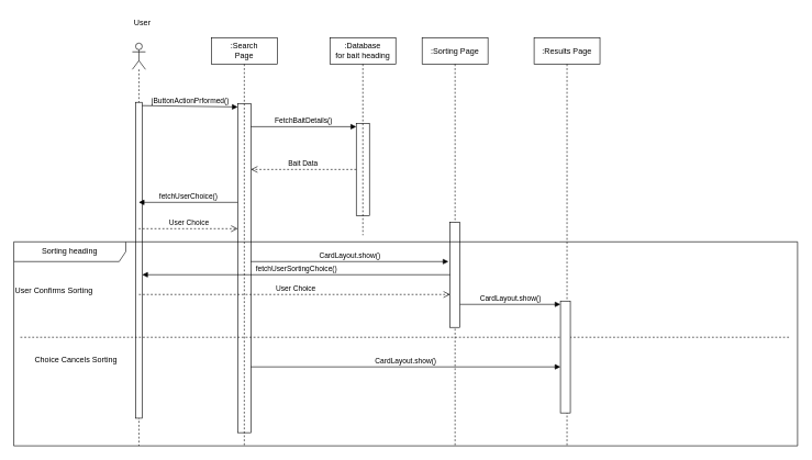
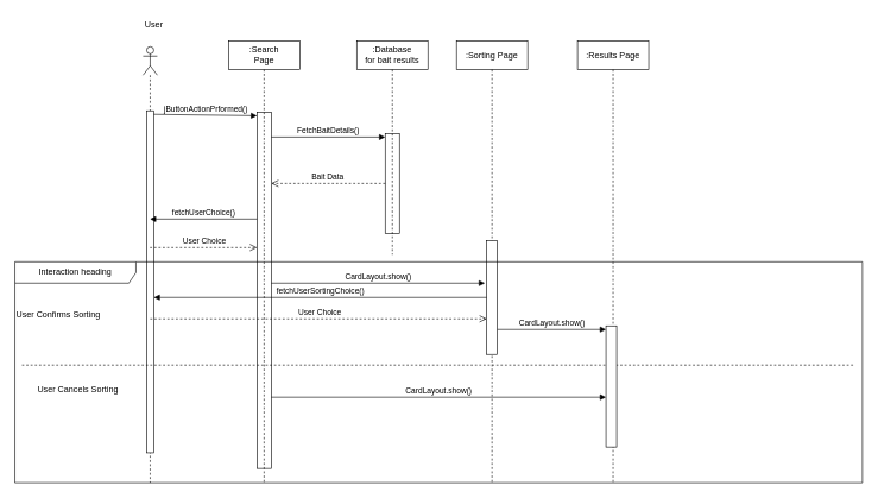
  <mxCell id="0" />
  <mxCell id="1" parent="0" />
  <mxCell id="2" value="" style="shape=umlLifeline;perimeter=lifelinePerimeter;whiteSpace=wrap;html=1;container=1;dropTarget=0;collapsible=0;recursiveResize=0;outlineConnect=0;portConstraint=eastwest;newEdgeStyle={&quot;curved&quot;:0,&quot;rounded&quot;:0};participant=umlActor;" parent="1" vertex="1"><mxGeometry x="200" y="65" width="20" height="612" as="geometry" /></mxCell>
  <mxCell id="3" value="" style="html=1;points=[[0,0,0,0,5],[0,1,0,0,-5],[1,0,0,0,5],[1,1,0,0,-5]];perimeter=orthogonalPerimeter;outlineConnect=0;targetShapes=umlLifeline;portConstraint=eastwest;newEdgeStyle={&quot;curved&quot;:0,&quot;rounded&quot;:0};" parent="2" vertex="1"><mxGeometry x="5" y="90" width="10" height="480" as="geometry" /></mxCell>
  <mxCell id="4" value="User " style="text;html=1;align=center;verticalAlign=middle;resizable=0;points=[];autosize=1;strokeColor=none;fillColor=none;" parent="1" vertex="1"><mxGeometry x="190" y="20" width="50" height="30" as="geometry" /></mxCell>
  <mxCell id="5" value="jButtonActionPrformed()" style="html=1;verticalAlign=bottom;endArrow=block;curved=0;rounded=0;entryX=0;entryY=0;entryDx=0;entryDy=5;entryPerimeter=0;exitX=1;exitY=0;exitDx=0;exitDy=5;exitPerimeter=0;" parent="1" source="3" target="6" edge="1"><mxGeometry width="80" relative="1" as="geometry"><mxPoint x="230" y="157" as="sourcePoint" /><mxPoint x="351" y="159" as="targetPoint" /></mxGeometry></mxCell>
  <mxCell id="6" value="" style="html=1;points=[[0,0,0,0,5],[0,1,0,0,-5],[1,0,0,0,5],[1,1,0,0,-5]];perimeter=orthogonalPerimeter;outlineConnect=0;targetShapes=umlLifeline;portConstraint=eastwest;newEdgeStyle={&quot;curved&quot;:0,&quot;rounded&quot;:0};" parent="1" vertex="1"><mxGeometry x="360" y="157" width="20" height="500" as="geometry" /></mxCell>
  <mxCell id="7" value="" style="html=1;points=[[0,0,0,0,5],[0,1,0,0,-5],[1,0,0,0,5],[1,1,0,0,-5]];perimeter=orthogonalPerimeter;outlineConnect=0;targetShapes=umlLifeline;portConstraint=eastwest;newEdgeStyle={&quot;curved&quot;:0,&quot;rounded&quot;:0};" parent="1" vertex="1"><mxGeometry x="540" y="187" width="20" height="140" as="geometry" /></mxCell>
  <mxCell id="8" value="FetchBaitDetails()" style="html=1;verticalAlign=bottom;endArrow=block;curved=0;rounded=0;entryX=0;entryY=0;entryDx=0;entryDy=5;entryPerimeter=0;" parent="1" source="6" target="7" edge="1"><mxGeometry width="80" relative="1" as="geometry"><mxPoint x="380" y="207" as="sourcePoint" /><mxPoint x="525" y="207" as="targetPoint" /><mxPoint as="offset" /></mxGeometry></mxCell>
  <mxCell id="9" value="Bait Data" style="html=1;verticalAlign=bottom;endArrow=open;dashed=1;endSize=8;curved=0;rounded=0;" parent="1" source="7" target="6" edge="1"><mxGeometry x="0.007" relative="1" as="geometry"><mxPoint x="480" y="267" as="sourcePoint" /><mxPoint x="330" y="267" as="targetPoint" /><mxPoint as="offset" /></mxGeometry></mxCell>
  <mxCell id="10" value="fetchUserChoice()" style="html=1;verticalAlign=bottom;endArrow=block;curved=0;rounded=0;" parent="1" edge="1"><mxGeometry width="80" relative="1" as="geometry"><mxPoint x="360" y="307" as="sourcePoint" /><mxPoint x="209.667" y="307" as="targetPoint" /><mxPoint as="offset" /></mxGeometry></mxCell>
  <mxCell id="11" value="User Choice" style="html=1;verticalAlign=bottom;endArrow=open;dashed=1;endSize=8;curved=0;rounded=0;" parent="1" edge="1"><mxGeometry x="0.007" relative="1" as="geometry"><mxPoint x="209.667" y="347" as="sourcePoint" /><mxPoint x="360" y="347" as="targetPoint" /><mxPoint as="offset" /></mxGeometry></mxCell>
  <mxCell id="12" value="CardLayout.show()" style="html=1;verticalAlign=bottom;endArrow=block;curved=0;rounded=0;" parent="1" edge="1"><mxGeometry width="80" relative="1" as="geometry"><mxPoint x="380" y="397" as="sourcePoint" /><mxPoint x="680" y="397" as="targetPoint" /><mxPoint as="offset" /></mxGeometry></mxCell>
  <mxCell id="13" value=":Results Page" style="shape=umlLifeline;perimeter=lifelinePerimeter;whiteSpace=wrap;html=1;container=1;dropTarget=0;collapsible=0;recursiveResize=0;outlineConnect=0;portConstraint=eastwest;newEdgeStyle={&quot;curved&quot;:0,&quot;rounded&quot;:0};" parent="1" vertex="1"><mxGeometry x="810" y="57" width="100" height="620" as="geometry" /></mxCell>
  <mxCell id="14" value=":Sorting Page" style="shape=umlLifeline;perimeter=lifelinePerimeter;whiteSpace=wrap;html=1;container=1;dropTarget=0;collapsible=0;recursiveResize=0;outlineConnect=0;portConstraint=eastwest;newEdgeStyle={&quot;curved&quot;:0,&quot;rounded&quot;:0};" parent="1" vertex="1"><mxGeometry x="640" y="57" width="100" height="620" as="geometry" /></mxCell>
  <mxCell id="15" value="" style="html=1;points=[[0,0,0,0,5],[0,1,0,0,-5],[1,0,0,0,5],[1,1,0,0,-5]];perimeter=orthogonalPerimeter;outlineConnect=0;targetShapes=umlLifeline;portConstraint=eastwest;newEdgeStyle={&quot;curved&quot;:0,&quot;rounded&quot;:0};" parent="14" vertex="1"><mxGeometry x="42.5" y="280" width="15" height="160" as="geometry" /></mxCell>
- <mxCell id="16" value=":Database&lt;div&gt;for bait heading&lt;/div&gt;" style="shape=umlLifeline;perimeter=lifelinePerimeter;whiteSpace=wrap;html=1;container=1;dropTarget=0;collapsible=0;recursiveResize=0;outlineConnect=0;portConstraint=eastwest;newEdgeStyle={&quot;curved&quot;:0,&quot;rounded&quot;:0};" parent="1" vertex="1"><mxGeometry x="500" y="57" width="100" height="300" as="geometry" /></mxCell>
+ <mxCell id="16" value=":Database&lt;div&gt;for bait results&lt;/div&gt;" style="shape=umlLifeline;perimeter=lifelinePerimeter;whiteSpace=wrap;html=1;container=1;dropTarget=0;collapsible=0;recursiveResize=0;outlineConnect=0;portConstraint=eastwest;newEdgeStyle={&quot;curved&quot;:0,&quot;rounded&quot;:0};" parent="1" vertex="1"><mxGeometry x="500" y="57" width="100" height="300" as="geometry" /></mxCell>
  <mxCell id="17" value="&lt;div&gt;:Search&lt;/div&gt;&lt;div&gt;Page&lt;/div&gt;" style="shape=umlLifeline;perimeter=lifelinePerimeter;whiteSpace=wrap;html=1;container=1;dropTarget=0;collapsible=0;recursiveResize=0;outlineConnect=0;portConstraint=eastwest;newEdgeStyle={&quot;curved&quot;:0,&quot;rounded&quot;:0};" parent="1" vertex="1"><mxGeometry x="320" y="57" width="100" height="620" as="geometry" /></mxCell>
- <mxCell id="18" value="Sorting heading" style="shape=umlFrame;whiteSpace=wrap;html=1;pointerEvents=0;recursiveResize=0;container=1;collapsible=0;width=170;" parent="1" vertex="1"><mxGeometry x="20" y="367" width="1190" height="310" as="geometry" /></mxCell>
+ <mxCell id="18" value="Interaction heading" style="shape=umlFrame;whiteSpace=wrap;html=1;pointerEvents=0;recursiveResize=0;container=1;collapsible=0;width=170;" parent="1" vertex="1"><mxGeometry x="20" y="367" width="1190" height="310" as="geometry" /></mxCell>
  <mxCell id="19" value="&lt;div&gt;User Confirms Sorting&lt;/div&gt;" style="text;html=1;" parent="18" vertex="1"><mxGeometry width="100" height="20" relative="1" as="geometry"><mxPoint y="60" as="offset" /></mxGeometry></mxCell>
- <mxCell id="20" value="Choice Cancels Sorting" style="line;strokeWidth=1;dashed=1;labelPosition=center;verticalLabelPosition=bottom;align=left;verticalAlign=top;spacingLeft=20;spacingTop=15;html=1;whiteSpace=wrap;" parent="18" vertex="1"><mxGeometry x="10" y="140" width="1170" height="10" as="geometry" /></mxCell>
+ <mxCell id="20" value="User Cancels Sorting" style="line;strokeWidth=1;dashed=1;labelPosition=center;verticalLabelPosition=bottom;align=left;verticalAlign=top;spacingLeft=20;spacingTop=15;html=1;whiteSpace=wrap;" parent="18" vertex="1"><mxGeometry x="10" y="140" width="1170" height="10" as="geometry" /></mxCell>
  <mxCell id="21" value="fetchUserSortingChoice()" style="html=1;verticalAlign=bottom;endArrow=block;curved=0;rounded=0;" parent="18" edge="1"><mxGeometry width="80" relative="1" as="geometry"><mxPoint x="662.5" y="50" as="sourcePoint" /><mxPoint x="195" y="50" as="targetPoint" /><mxPoint as="offset" /></mxGeometry></mxCell>
  <mxCell id="22" value="User Choice" style="html=1;verticalAlign=bottom;endArrow=open;dashed=1;endSize=8;curved=0;rounded=0;" parent="18" edge="1"><mxGeometry x="0.007" relative="1" as="geometry"><mxPoint x="189.997" y="80" as="sourcePoint" /><mxPoint x="662.5" y="80" as="targetPoint" /><mxPoint as="offset" /></mxGeometry></mxCell>
  <mxCell id="23" value="" style="html=1;points=[[0,0,0,0,5],[0,1,0,0,-5],[1,0,0,0,5],[1,1,0,0,-5]];perimeter=orthogonalPerimeter;outlineConnect=0;targetShapes=umlLifeline;portConstraint=eastwest;newEdgeStyle={&quot;curved&quot;:0,&quot;rounded&quot;:0};" parent="18" vertex="1"><mxGeometry x="830" y="90" width="15" height="170" as="geometry" /></mxCell>
  <mxCell id="24" value="CardLayout.show()" style="html=1;verticalAlign=bottom;endArrow=block;curved=0;rounded=0;" parent="18" target="23" edge="1"><mxGeometry width="80" relative="1" as="geometry"><mxPoint x="360" y="190" as="sourcePoint" /><mxPoint x="660" y="190" as="targetPoint" /><mxPoint as="offset" /></mxGeometry></mxCell>
  <mxCell id="25" value="CardLayout.show()" style="html=1;verticalAlign=bottom;endArrow=block;curved=0;rounded=0;entryX=0;entryY=0;entryDx=0;entryDy=5;entryPerimeter=0;" parent="1" source="15" target="23" edge="1"><mxGeometry width="80" relative="1" as="geometry"><mxPoint x="690" y="407" as="sourcePoint" /><mxPoint x="890" y="407" as="targetPoint" /><mxPoint as="offset" /></mxGeometry></mxCell>
